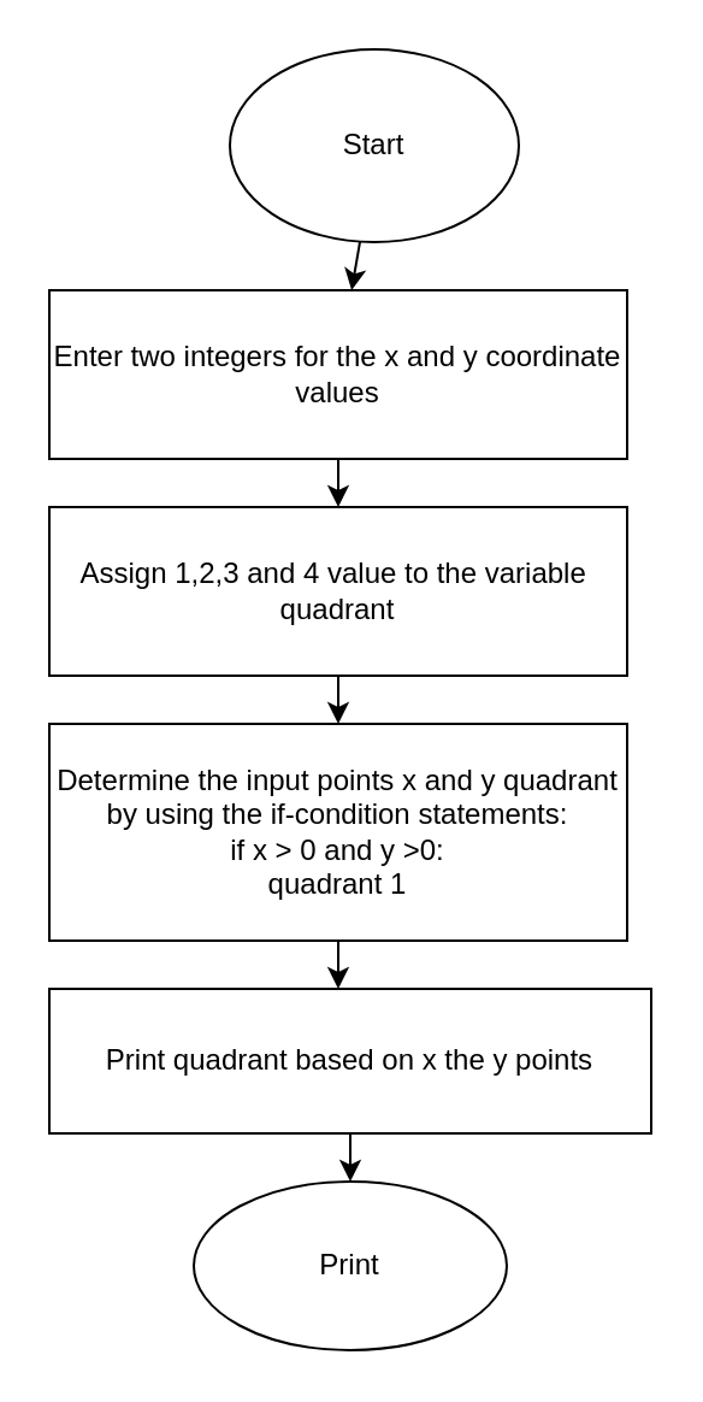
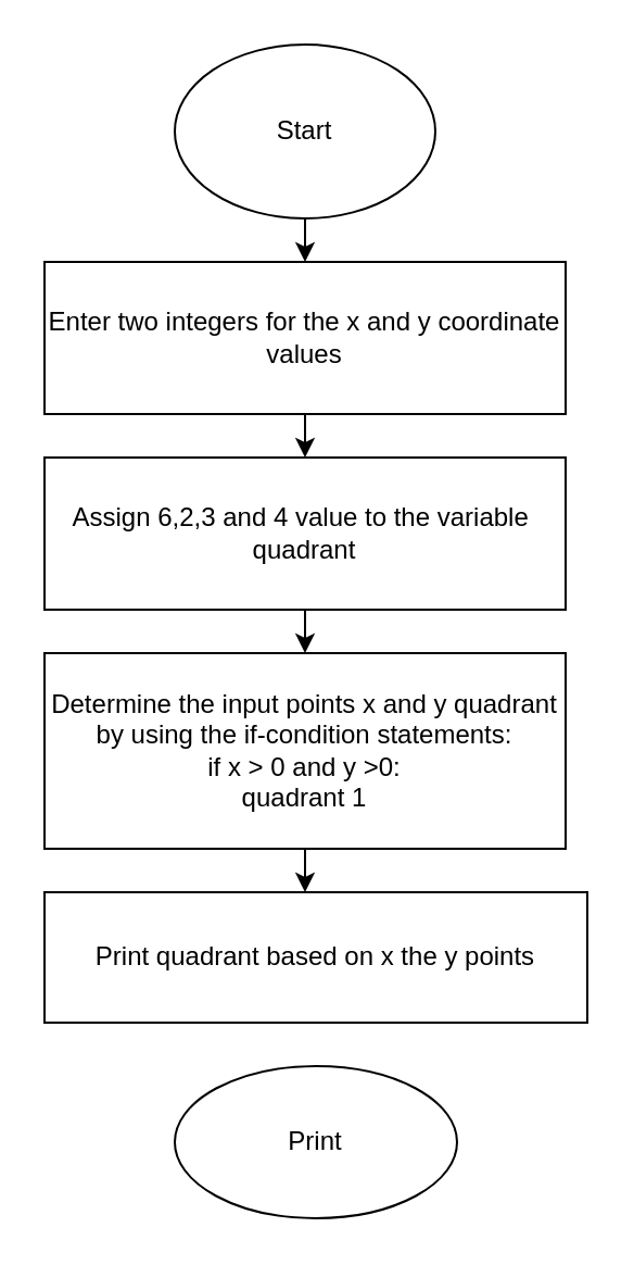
  <mxCell id="0" />
  <mxCell id="1" parent="0" />
  <mxCell id="2" style="edgeStyle=none;html=1;" edge="1" parent="1" source="3" target="5"><mxGeometry relative="1" as="geometry"><mxPoint x="140" y="130" as="targetPoint" /></mxGeometry></mxCell>
- <mxCell id="3" value="Start" style="ellipse;whiteSpace=wrap;html=1;" vertex="1" parent="1"><mxGeometry x="95" y="20" width="120" height="80" as="geometry" /></mxCell>
+ <mxCell id="3" value="Start" style="ellipse;whiteSpace=wrap;html=1;" vertex="1" parent="1"><mxGeometry x="80" y="20" width="120" height="80" as="geometry" /></mxCell>
  <mxCell id="4" style="edgeStyle=none;html=1;" edge="1" parent="1" source="5" target="7"><mxGeometry relative="1" as="geometry"><mxPoint x="140" y="270" as="targetPoint" /></mxGeometry></mxCell>
  <mxCell id="5" value="Enter two integers for the x and y coordinate values" style="rounded=0;whiteSpace=wrap;html=1;" vertex="1" parent="1"><mxGeometry x="20" y="120" width="240" height="70" as="geometry" /></mxCell>
  <mxCell id="6" style="edgeStyle=none;html=1;" edge="1" parent="1" source="7" target="9"><mxGeometry relative="1" as="geometry"><mxPoint x="140" y="350" as="targetPoint" /></mxGeometry></mxCell>
- <mxCell id="7" value="Assign 1,2,3 and 4 value to the variable&amp;nbsp;&lt;br&gt;quadrant" style="rounded=0;whiteSpace=wrap;html=1;" vertex="1" parent="1"><mxGeometry x="20" y="210" width="240" height="70" as="geometry" /></mxCell>
+ <mxCell id="7" value="Assign 6,2,3 and 4 value to the variable&amp;nbsp;&lt;br&gt;quadrant" style="rounded=0;whiteSpace=wrap;html=1;" vertex="1" parent="1"><mxGeometry x="20" y="210" width="240" height="70" as="geometry" /></mxCell>
  <mxCell id="8" style="edgeStyle=none;html=1;" edge="1" parent="1" source="9"><mxGeometry relative="1" as="geometry"><mxPoint x="140" y="410" as="targetPoint" /></mxGeometry></mxCell>
  <mxCell id="9" value="Determine the input points x and y quadrant by using the if-condition statements:&lt;br&gt;if x &amp;gt; 0 and y &amp;gt;0:&lt;br&gt;quadrant 1" style="rounded=0;whiteSpace=wrap;html=1;" vertex="1" parent="1"><mxGeometry x="20" y="300" width="240" height="90" as="geometry" /></mxCell>
- <mxCell id="10" style="edgeStyle=none;html=1;" edge="1" parent="1" source="11" target="12"><mxGeometry relative="1" as="geometry"><mxPoint x="145" y="490" as="targetPoint" /></mxGeometry></mxCell>
  <mxCell id="11" value="Print quadrant based on x the y points" style="rounded=0;whiteSpace=wrap;html=1;" vertex="1" parent="1"><mxGeometry x="20" y="410" width="250" height="60" as="geometry" /></mxCell>
  <mxCell id="12" value="Print" style="ellipse;whiteSpace=wrap;html=1;" vertex="1" parent="1"><mxGeometry x="80" y="490" width="130" height="70" as="geometry" /></mxCell>
